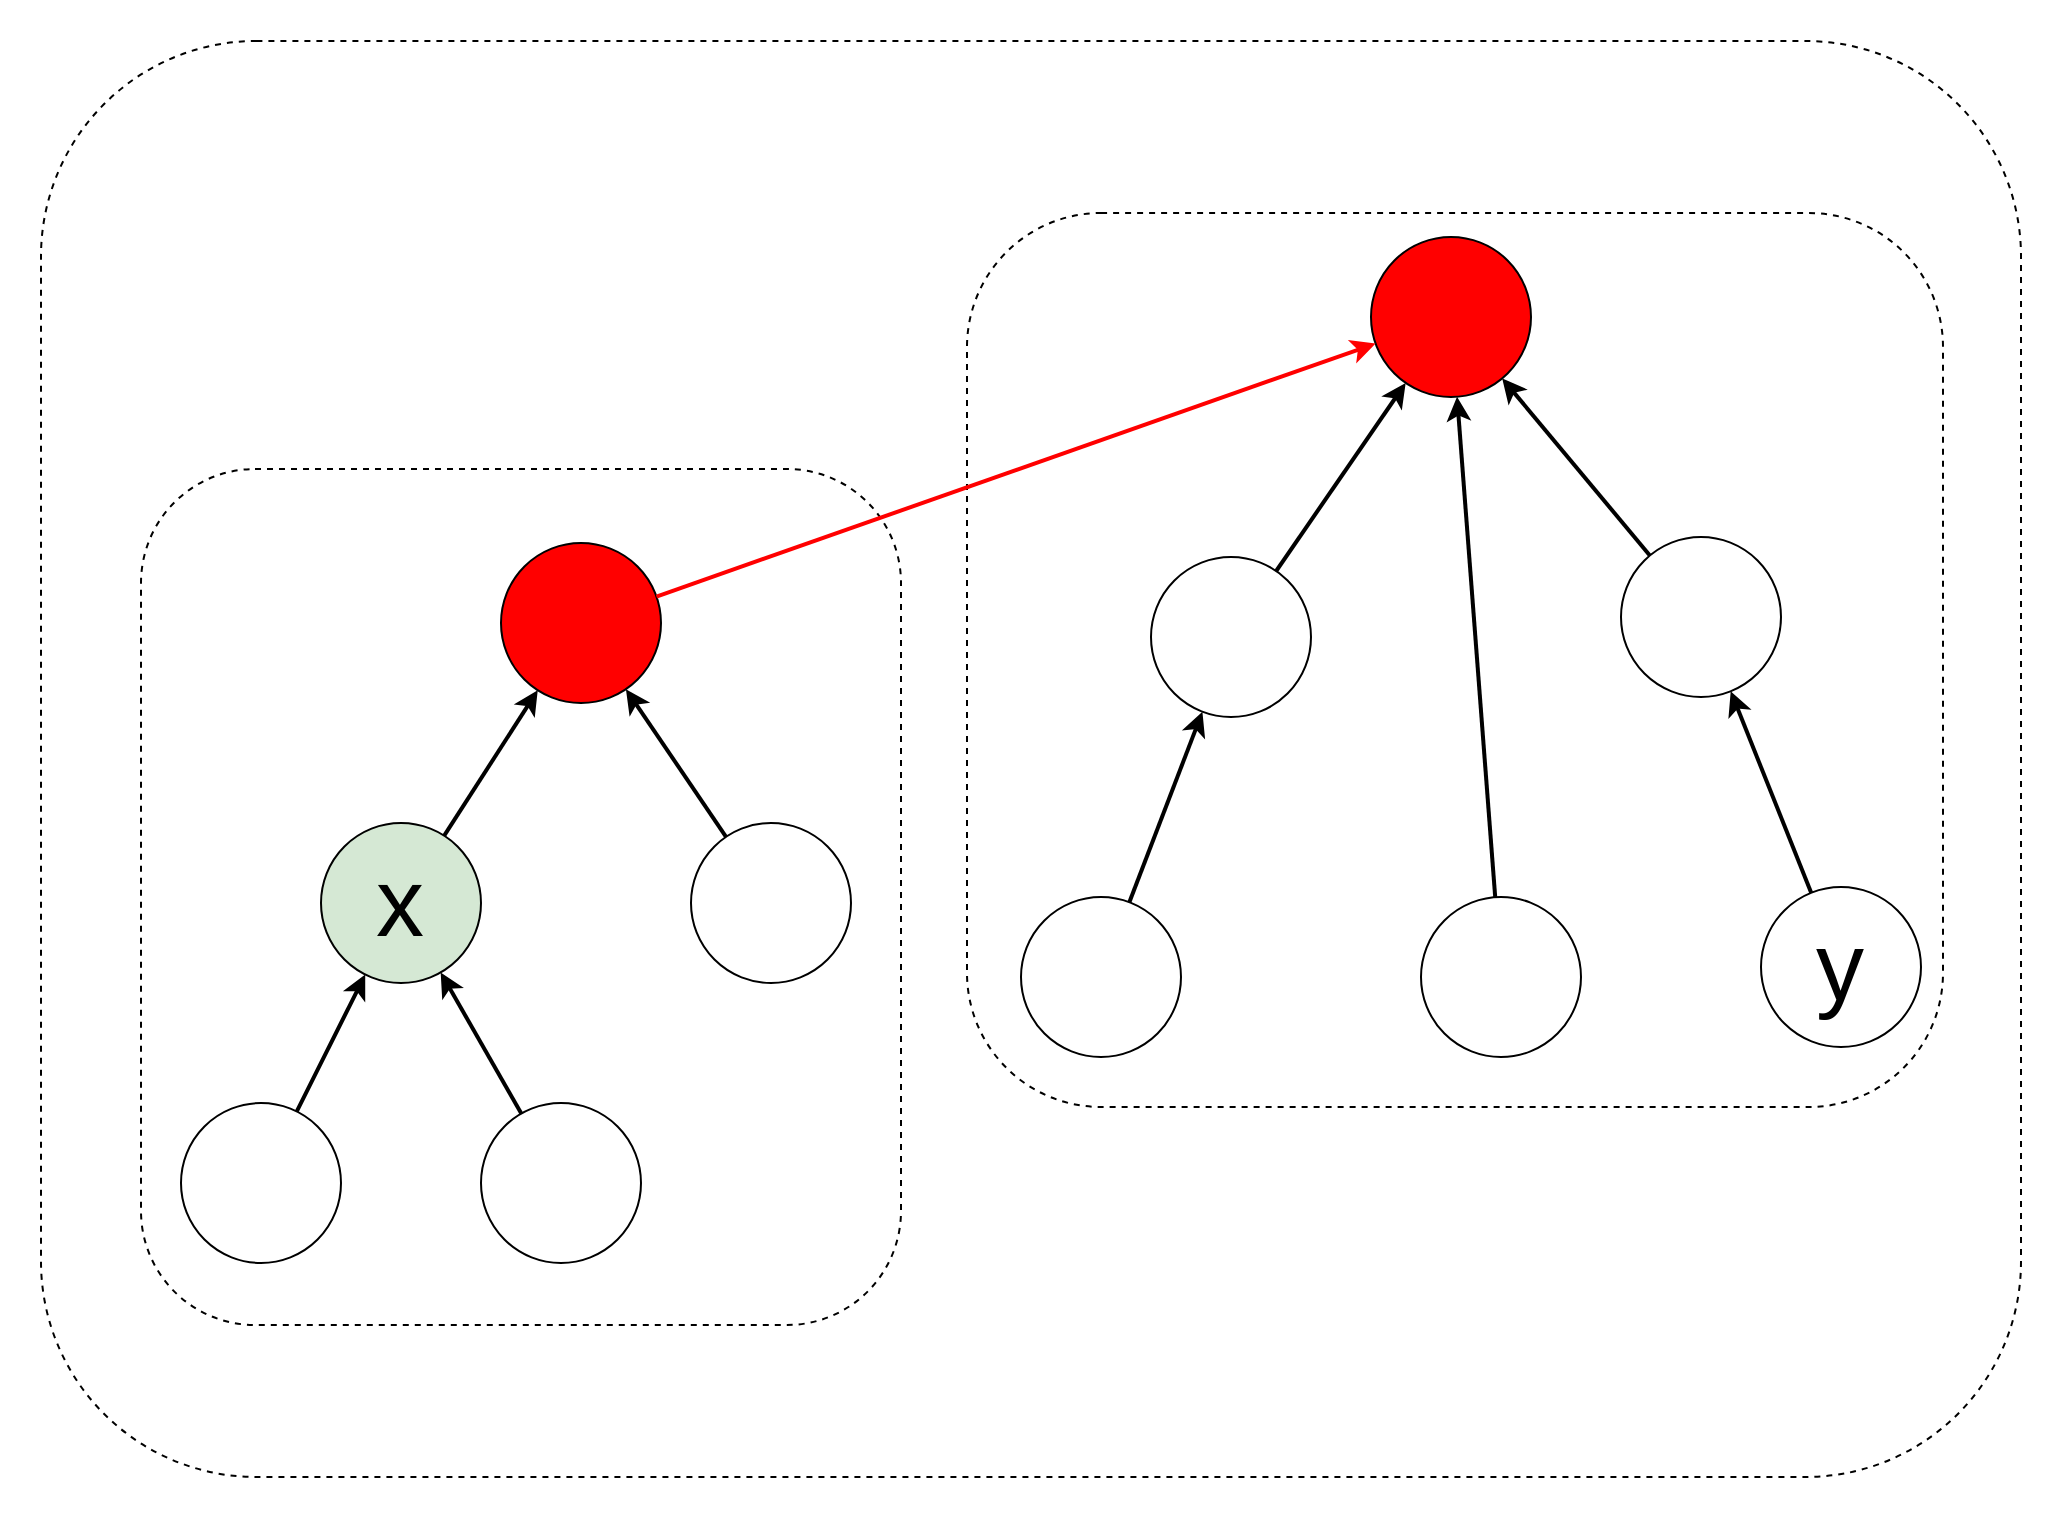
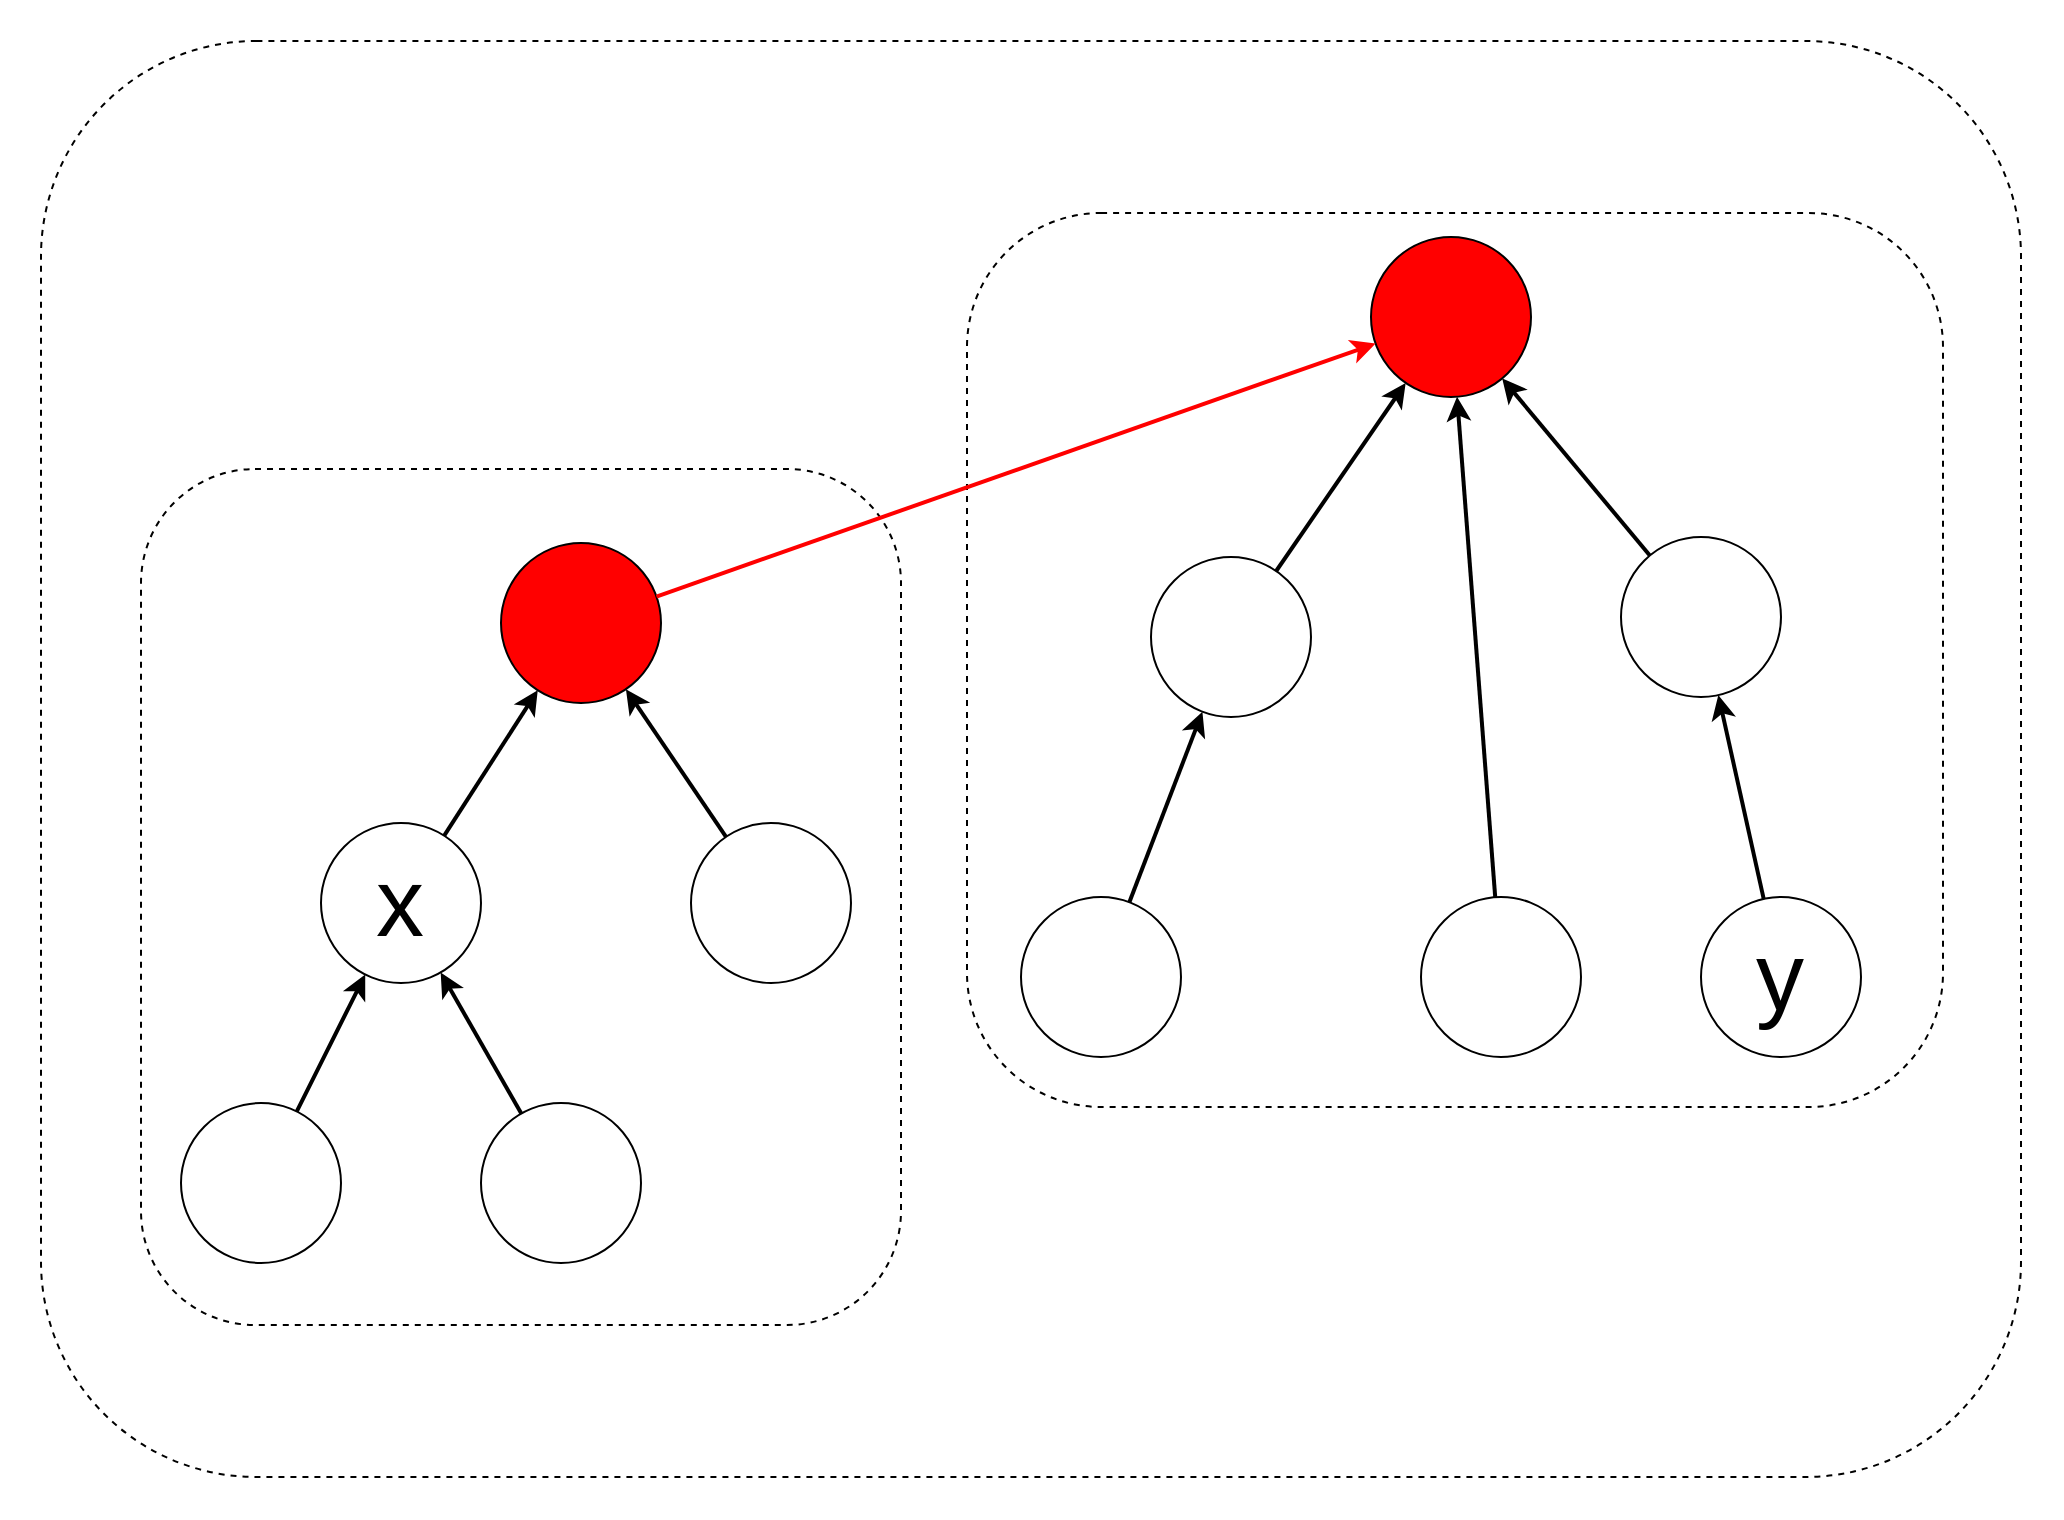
  <mxCell id="0" />
  <mxCell id="1" parent="0" />
  <mxCell id="2" value="" style="rounded=1;whiteSpace=wrap;html=1;fillColor=none;dashed=1;" parent="1" vertex="1"><mxGeometry x="70" y="234" width="380" height="428" as="geometry" /></mxCell>
  <mxCell id="3" value="" style="rounded=1;whiteSpace=wrap;html=1;fillColor=none;dashed=1;" parent="1" vertex="1"><mxGeometry x="483" y="106" width="488" height="447" as="geometry" /></mxCell>
  <mxCell id="4" value="" style="ellipse;whiteSpace=wrap;html=1;aspect=fixed;fillColor=#FF0000;strokeColor=#000000;" parent="1" vertex="1"><mxGeometry x="250" y="271" width="80" height="80" as="geometry" /></mxCell>
- <mxCell id="5" value="&lt;font style=&quot;font-size: 48px&quot;&gt;x&lt;/font&gt;" style="ellipse;whiteSpace=wrap;html=1;aspect=fixed;fillColor=#d5e8d4;" parent="1" vertex="1"><mxGeometry x="160" y="411" width="80" height="80" as="geometry" /></mxCell>
+ <mxCell id="5" value="&lt;font style=&quot;font-size: 48px&quot;&gt;x&lt;/font&gt;" style="ellipse;whiteSpace=wrap;html=1;aspect=fixed;" parent="1" vertex="1"><mxGeometry x="160" y="411" width="80" height="80" as="geometry" /></mxCell>
  <mxCell id="6" value="" style="endArrow=classic;html=1;strokeWidth=2;" parent="1" source="5" target="4" edge="1"><mxGeometry width="50" height="50" relative="1" as="geometry"><mxPoint x="320" y="441" as="sourcePoint" /><mxPoint x="370" y="391" as="targetPoint" /></mxGeometry></mxCell>
  <mxCell id="7" value="" style="ellipse;whiteSpace=wrap;html=1;aspect=fixed;" parent="1" vertex="1"><mxGeometry x="345" y="411" width="80" height="80" as="geometry" /></mxCell>
  <mxCell id="8" value="" style="ellipse;whiteSpace=wrap;html=1;aspect=fixed;" parent="1" vertex="1"><mxGeometry x="90" y="551" width="80" height="80" as="geometry" /></mxCell>
  <mxCell id="9" value="" style="ellipse;whiteSpace=wrap;html=1;aspect=fixed;" parent="1" vertex="1"><mxGeometry x="240" y="551" width="80" height="80" as="geometry" /></mxCell>
  <mxCell id="10" value="" style="endArrow=classic;html=1;strokeWidth=2;" parent="1" source="8" target="5" edge="1"><mxGeometry width="50" height="50" relative="1" as="geometry"><mxPoint x="122.945" y="563.735" as="sourcePoint" /><mxPoint x="169.87" y="491.147" as="targetPoint" /></mxGeometry></mxCell>
  <mxCell id="11" value="" style="endArrow=classic;html=1;strokeWidth=2;" parent="1" source="9" target="5" edge="1"><mxGeometry width="50" height="50" relative="1" as="geometry"><mxPoint x="110" y="701" as="sourcePoint" /><mxPoint x="160" y="651" as="targetPoint" /></mxGeometry></mxCell>
  <mxCell id="12" value="" style="endArrow=classic;html=1;strokeWidth=2;" parent="1" source="7" target="4" edge="1"><mxGeometry width="50" height="50" relative="1" as="geometry"><mxPoint x="410" y="371" as="sourcePoint" /><mxPoint x="460" y="321" as="targetPoint" /></mxGeometry></mxCell>
  <mxCell id="13" value="" style="ellipse;whiteSpace=wrap;html=1;aspect=fixed;fillColor=#FF0000;" parent="1" vertex="1"><mxGeometry x="685" y="118" width="80" height="80" as="geometry" /></mxCell>
  <mxCell id="14" value="" style="ellipse;whiteSpace=wrap;html=1;aspect=fixed;" parent="1" vertex="1"><mxGeometry x="575" y="278" width="80" height="80" as="geometry" /></mxCell>
  <mxCell id="15" value="" style="ellipse;whiteSpace=wrap;html=1;aspect=fixed;" parent="1" vertex="1"><mxGeometry x="810" y="268" width="80" height="80" as="geometry" /></mxCell>
  <mxCell id="16" value="" style="ellipse;whiteSpace=wrap;html=1;aspect=fixed;" parent="1" vertex="1"><mxGeometry x="510" y="448" width="80" height="80" as="geometry" /></mxCell>
  <mxCell id="17" value="" style="ellipse;whiteSpace=wrap;html=1;aspect=fixed;" parent="1" vertex="1"><mxGeometry x="710" y="448" width="80" height="80" as="geometry" /></mxCell>
- <mxCell id="18" value="&lt;font style=&quot;font-size: 48px&quot;&gt;y&lt;/font&gt;" style="ellipse;whiteSpace=wrap;html=1;aspect=fixed;" parent="1" vertex="1"><mxGeometry x="880" y="443" width="80" height="80" as="geometry" /></mxCell>
+ <mxCell id="18" value="&lt;font style=&quot;font-size: 48px&quot;&gt;y&lt;/font&gt;" style="ellipse;whiteSpace=wrap;html=1;aspect=fixed;" parent="1" vertex="1"><mxGeometry x="850" y="448" width="80" height="80" as="geometry" /></mxCell>
  <mxCell id="19" value="" style="endArrow=classic;html=1;strokeWidth=2;" parent="1" source="17" target="13" edge="1"><mxGeometry width="50" height="50" relative="1" as="geometry"><mxPoint x="160" y="598" as="sourcePoint" /><mxPoint x="210" y="548" as="targetPoint" /></mxGeometry></mxCell>
  <mxCell id="20" value="" style="endArrow=classic;html=1;strokeWidth=2;" parent="1" source="14" target="13" edge="1"><mxGeometry width="50" height="50" relative="1" as="geometry"><mxPoint x="644.052" y="443.109" as="sourcePoint" /><mxPoint x="624.936" y="192.892" as="targetPoint" /></mxGeometry></mxCell>
  <mxCell id="21" value="" style="endArrow=classic;html=1;strokeWidth=2;" parent="1" source="16" target="14" edge="1"><mxGeometry width="50" height="50" relative="1" as="geometry"><mxPoint x="550.288" y="452.126" as="sourcePoint" /><mxPoint x="614.839" y="357.962" as="targetPoint" /></mxGeometry></mxCell>
  <mxCell id="22" value="" style="endArrow=classic;html=1;strokeWidth=2;" parent="1" source="15" target="13" edge="1"><mxGeometry width="50" height="50" relative="1" as="geometry"><mxPoint x="850.052" y="468.109" as="sourcePoint" /><mxPoint x="830.936" y="217.892" as="targetPoint" /></mxGeometry></mxCell>
  <mxCell id="23" value="" style="endArrow=classic;html=1;strokeWidth=2;" parent="1" source="18" target="15" edge="1"><mxGeometry width="50" height="50" relative="1" as="geometry"><mxPoint x="913.929" y="436.241" as="sourcePoint" /><mxPoint x="840.021" y="347.801" as="targetPoint" /></mxGeometry></mxCell>
  <mxCell id="24" value="" style="endArrow=classic;html=1;strokeColor=#FF0000;strokeWidth=2;" edge="1" parent="1" source="4" target="13"><mxGeometry width="50" height="50" relative="1" as="geometry"><mxPoint x="370" y="118" as="sourcePoint" /><mxPoint x="420" y="68" as="targetPoint" /></mxGeometry></mxCell>
  <mxCell id="25" value="" style="rounded=1;whiteSpace=wrap;html=1;fillColor=none;dashed=1;" vertex="1" parent="1"><mxGeometry x="20" y="20" width="990" height="718" as="geometry" /></mxCell>
